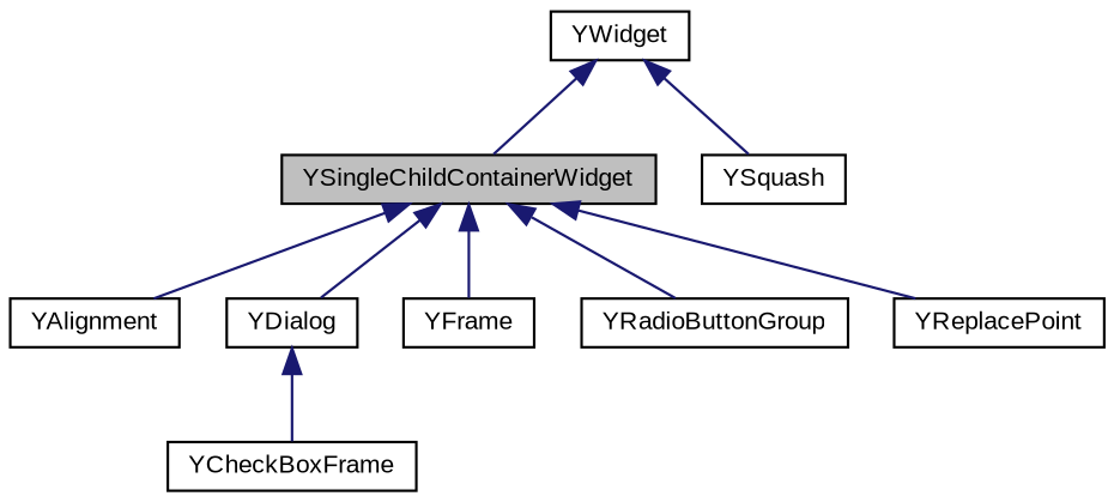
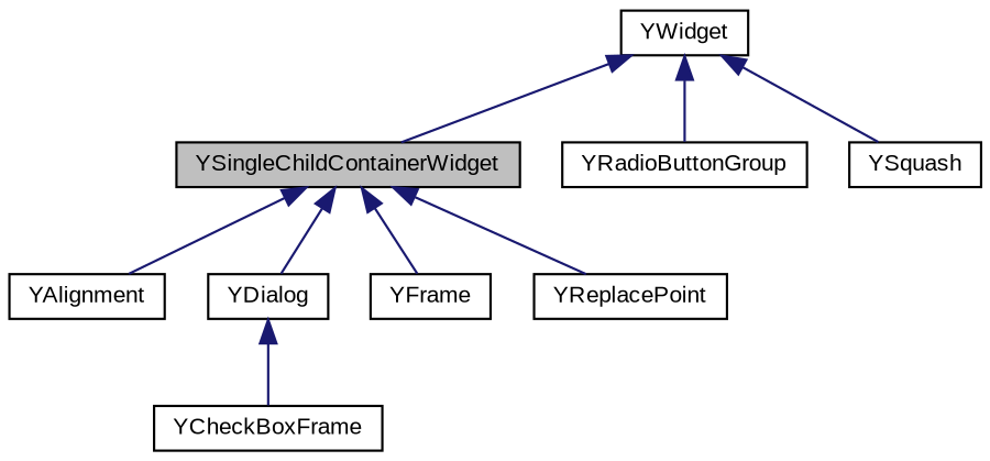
  digraph {
    fontname="Liberation Sans"
    node [color=black fillcolor=white fontname="Liberation Sans" fontsize=10 shape=record style=filled]
    edge [color=midnightblue dir=back fontname="Liberation Sans" fontsize=10 labelfontname=Helvetica labelfontsize=10 style=solid]
    n1 [fillcolor=grey75 fontcolor=black height=0.2 label=YSingleChildContainerWidget width=0.4]
    n2 [height=0.2 label=YAlignment width=0.4]
    n3 [height=0.2 label=YDialog width=0.4]
    n4 [height=0.2 label=YFrame width=0.4]
    n5 [height=0.2 label=YRadioButtonGroup width=0.4]
    n6 [height=0.2 label=YReplacePoint width=0.4]
    n7 [height=0.2 label=YCheckBoxFrame width=0.4]
    n8 [height=0.2 label=YSquash width=0.4]
    n9 [height=0.2 label=YWidget width=0.4]
    n1 -> n2
    n1 -> n3
    n1 -> n4
-   n1 -> n5
+   n9 -> n5
    n1 -> n6
    n3 -> n7
    n9 -> n1
    n9 -> n8
  }
